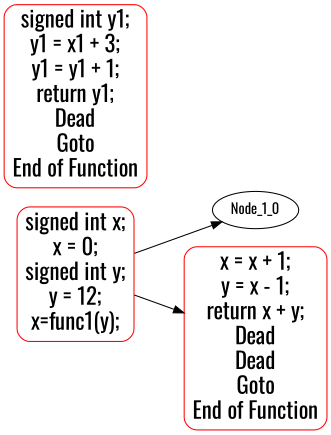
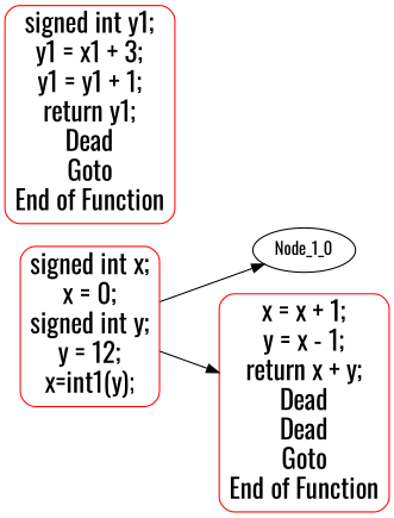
  digraph {
    color=black
    compound=true
    fontsize=20
    rankdir=LR
    fontname=Oswald
    node [color=red fontsize=22 shape=Mrecord fontname=Oswald]
    edge [fontname=Oswald]
-   n1 [label="signed int x;\nx = 0;\nsigned int y;\ny = 12;\nx=func1(y);"]
+   n1 [label="signed int x;\nx = 0;\nsigned int y;\ny = 12;\nx=int1(y);"]
    Node_1_0 [color="" fontsize="" shape=""]
    n3 [label="x = x + 1;\ny = x - 1;\nreturn x + y;\nDead\nDead\nGoto\nEnd of Function"]
    n4 [label="signed int y1;\ny1 = x1 + 3;\ny1 = y1 + 1;\nreturn y1;\nDead\nGoto\nEnd of Function"]
    subgraph cluster_1 {
      label=func1
    }
    subgraph cluster_2 {
      label=main
    }
    n1 -> Node_1_0
    n1 -> n3
  }
